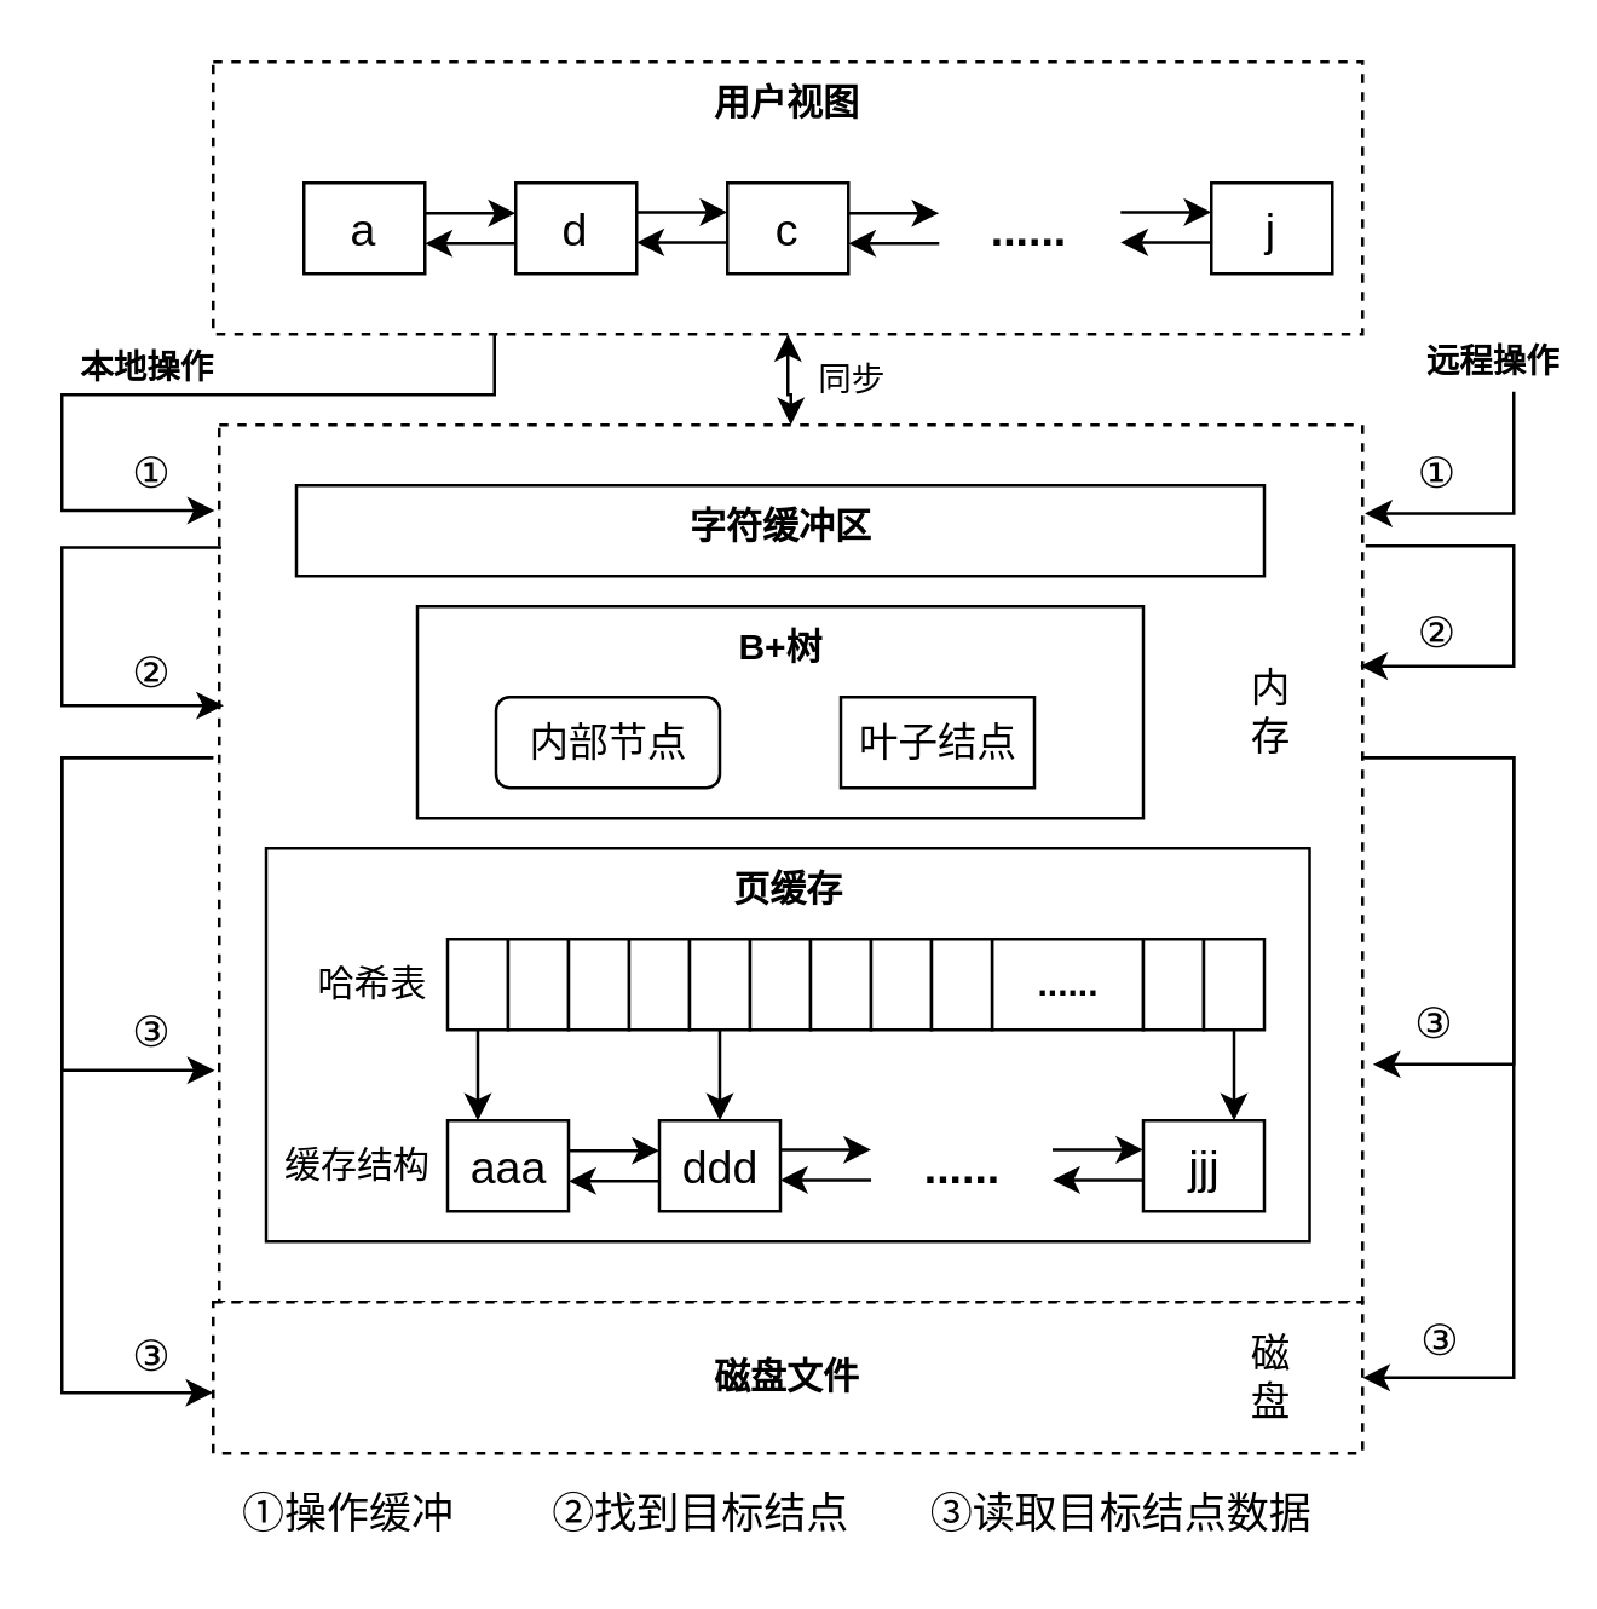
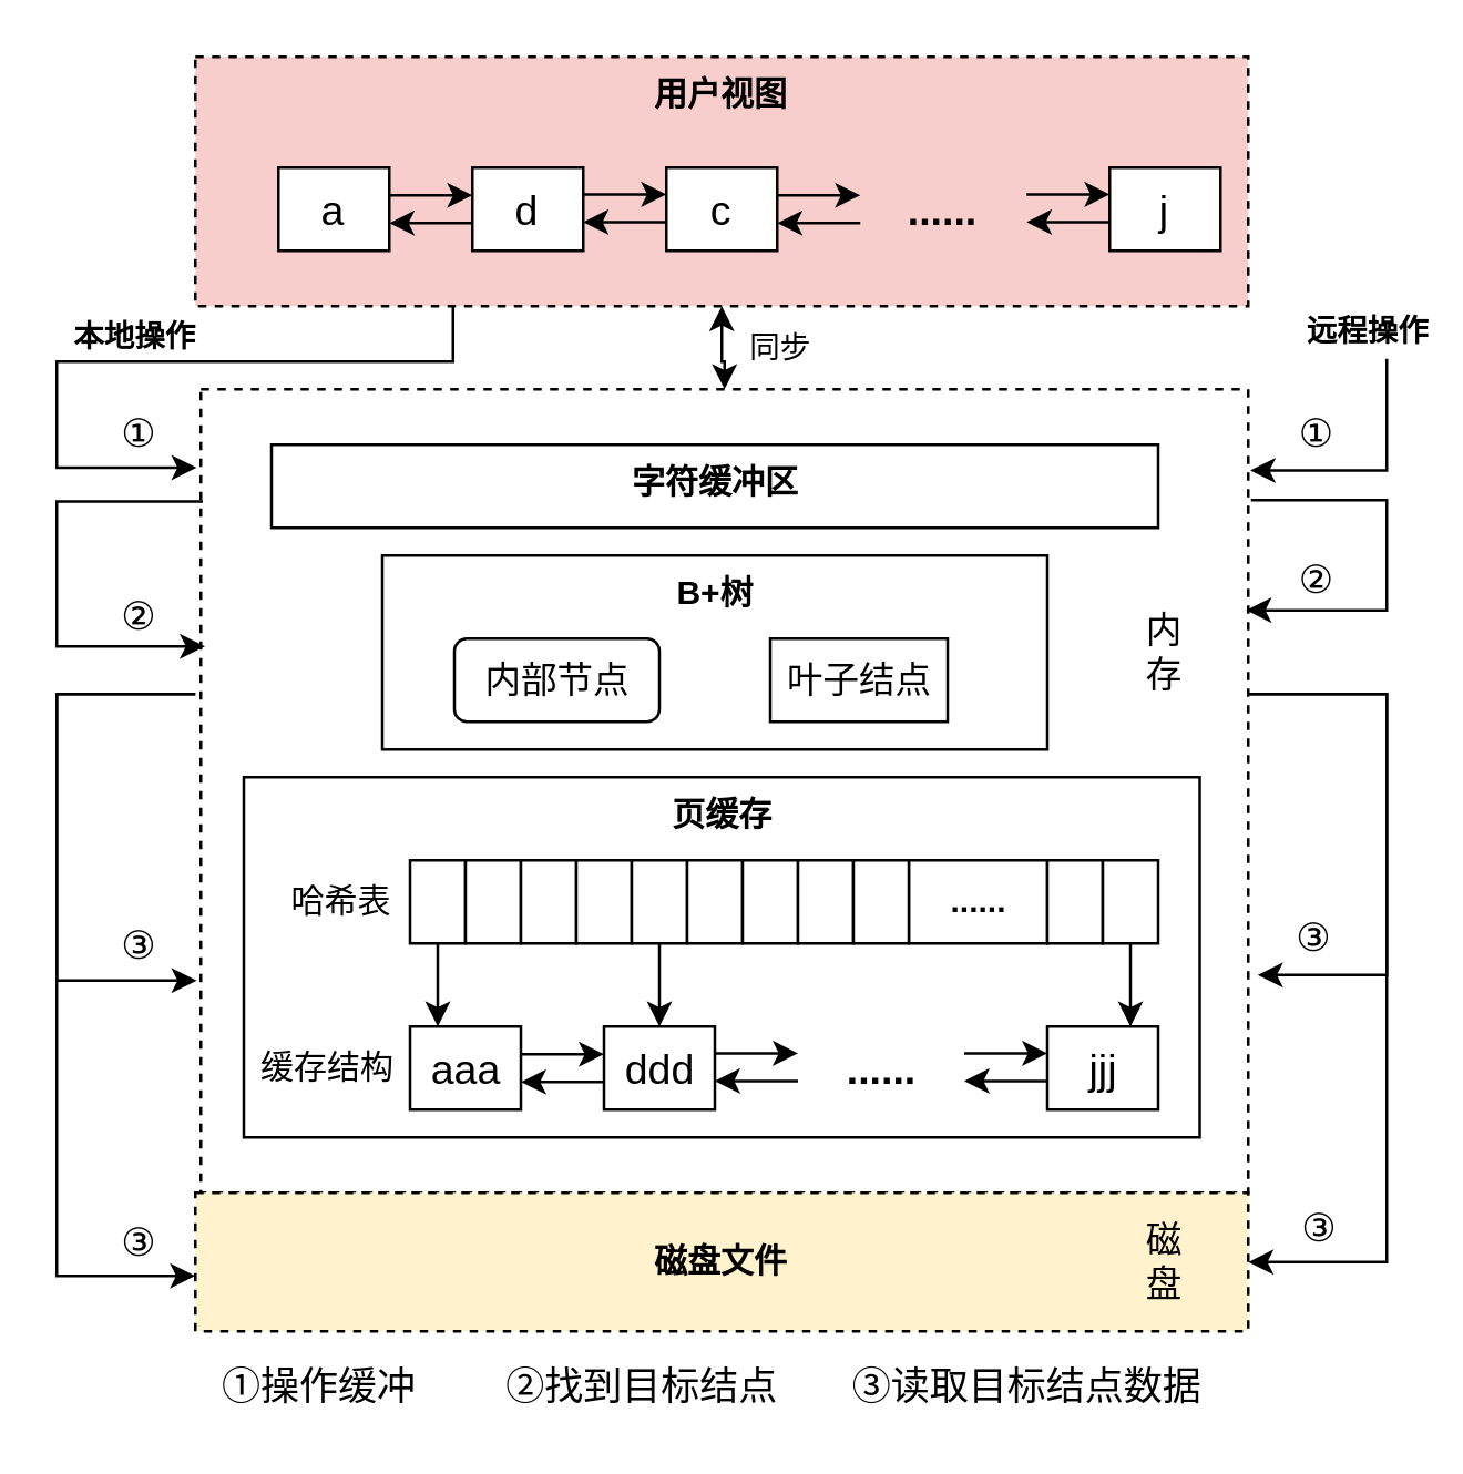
  <mxCell id="0" />
  <mxCell id="1" parent="0" />
  <mxCell id="2" value="" style="rounded=0;whiteSpace=wrap;html=1;dashed=1;verticalAlign=top;fontStyle=1" parent="1" vertex="1"><mxGeometry x="72" y="140" width="378" height="290" as="geometry" /></mxCell>
  <mxCell id="3" value="页缓存" style="rounded=0;whiteSpace=wrap;html=1;fontSize=12;fontStyle=1;verticalAlign=top;" parent="1" vertex="1"><mxGeometry x="87.5" y="280" width="345" height="130" as="geometry" /></mxCell>
  <mxCell id="4" style="edgeStyle=orthogonalEdgeStyle;rounded=0;orthogonalLoop=1;jettySize=auto;html=1;entryX=0.5;entryY=0;entryDx=0;entryDy=0;startArrow=classic;startFill=1;" parent="1" source="6" target="2" edge="1"><mxGeometry relative="1" as="geometry" /></mxCell>
  <mxCell id="5" value="同步" style="edgeLabel;html=1;align=center;verticalAlign=middle;resizable=0;points=[];" parent="4" vertex="1" connectable="0"><mxGeometry x="-0.109" y="2" relative="1" as="geometry"><mxPoint x="18" as="offset" /></mxGeometry></mxCell>
- <mxCell id="6" value="用户视图" style="rounded=0;whiteSpace=wrap;html=1;dashed=1;verticalAlign=top;fontStyle=1" parent="1" vertex="1"><mxGeometry x="70" y="20" width="380" height="90" as="geometry" /></mxCell>
+ <mxCell id="6" value="用户视图" style="rounded=0;whiteSpace=wrap;html=1;dashed=1;verticalAlign=top;fontStyle=1;fillColor=#f8cecc;" parent="1" vertex="1"><mxGeometry x="70" y="20" width="380" height="90" as="geometry" /></mxCell>
  <mxCell id="7" value="&lt;span style=&quot;font-weight: normal;&quot;&gt;a&lt;/span&gt;" style="rounded=0;whiteSpace=wrap;html=1;fontSize=15;fontStyle=1" parent="1" vertex="1"><mxGeometry x="100" y="60" width="40" height="30" as="geometry" /></mxCell>
  <mxCell id="8" value="d" style="rounded=0;whiteSpace=wrap;html=1;fontSize=15;fontStyle=0" parent="1" vertex="1"><mxGeometry x="170" y="60" width="40" height="30" as="geometry" /></mxCell>
  <mxCell id="9" value="j" style="rounded=0;whiteSpace=wrap;html=1;fontSize=15;fontStyle=0" parent="1" vertex="1"><mxGeometry x="400" y="60" width="40" height="30" as="geometry" /></mxCell>
  <mxCell id="10" value="" style="endArrow=classic;html=1;rounded=0;" parent="1" edge="1"><mxGeometry width="50" height="50" relative="1" as="geometry"><mxPoint x="140" y="70" as="sourcePoint" /><mxPoint x="170" y="70" as="targetPoint" /></mxGeometry></mxCell>
  <mxCell id="11" value="" style="endArrow=none;html=1;rounded=0;startArrow=classic;startFill=1;endFill=0;" parent="1" edge="1"><mxGeometry width="50" height="50" relative="1" as="geometry"><mxPoint x="140" y="80" as="sourcePoint" /><mxPoint x="170" y="80" as="targetPoint" /></mxGeometry></mxCell>
  <mxCell id="12" value="" style="endArrow=classic;html=1;rounded=0;" parent="1" edge="1"><mxGeometry width="50" height="50" relative="1" as="geometry"><mxPoint x="210" y="69.66" as="sourcePoint" /><mxPoint x="240" y="69.66" as="targetPoint" /></mxGeometry></mxCell>
  <mxCell id="13" value="" style="endArrow=none;html=1;rounded=0;startArrow=classic;startFill=1;endFill=0;" parent="1" edge="1"><mxGeometry width="50" height="50" relative="1" as="geometry"><mxPoint x="210" y="79.66" as="sourcePoint" /><mxPoint x="240" y="79.66" as="targetPoint" /></mxGeometry></mxCell>
  <mxCell id="14" value="&lt;b&gt;&lt;font style=&quot;font-size: 15px;&quot;&gt;......&lt;/font&gt;&lt;/b&gt;" style="text;html=1;align=center;verticalAlign=middle;whiteSpace=wrap;rounded=0;" parent="1" vertex="1"><mxGeometry x="310" y="60" width="60" height="30" as="geometry" /></mxCell>
  <mxCell id="15" value="" style="endArrow=classic;html=1;rounded=0;" parent="1" edge="1"><mxGeometry width="50" height="50" relative="1" as="geometry"><mxPoint x="370" y="69.66" as="sourcePoint" /><mxPoint x="400" y="69.66" as="targetPoint" /></mxGeometry></mxCell>
  <mxCell id="16" value="" style="endArrow=none;html=1;rounded=0;startArrow=classic;startFill=1;endFill=0;" parent="1" edge="1"><mxGeometry width="50" height="50" relative="1" as="geometry"><mxPoint x="370" y="79.66" as="sourcePoint" /><mxPoint x="400" y="79.66" as="targetPoint" /></mxGeometry></mxCell>
  <mxCell id="17" value="B+树" style="rounded=0;whiteSpace=wrap;html=1;fontSize=12;fontStyle=1;verticalAlign=top;" parent="1" vertex="1"><mxGeometry x="137.5" y="200" width="240" height="70" as="geometry" /></mxCell>
  <mxCell id="18" value="内部节点" style="whiteSpace=wrap;html=1;fontSize=13;fontStyle=0;rounded=1;" parent="1" vertex="1"><mxGeometry x="163.5" y="230" width="74" height="30" as="geometry" /></mxCell>
  <mxCell id="19" value="叶子结点" style="rounded=0;whiteSpace=wrap;html=1;fontSize=13;fontStyle=0" parent="1" vertex="1"><mxGeometry x="277.5" y="230" width="64" height="30" as="geometry" /></mxCell>
  <mxCell id="20" style="edgeStyle=orthogonalEdgeStyle;rounded=0;orthogonalLoop=1;jettySize=auto;html=1;entryX=0.25;entryY=0;entryDx=0;entryDy=0;" parent="1" source="21" target="35" edge="1"><mxGeometry relative="1" as="geometry" /></mxCell>
  <mxCell id="21" value="" style="rounded=0;whiteSpace=wrap;html=1;" parent="1" vertex="1"><mxGeometry x="147.5" y="310" width="20" height="30" as="geometry" /></mxCell>
  <mxCell id="22" value="" style="rounded=0;whiteSpace=wrap;html=1;" parent="1" vertex="1"><mxGeometry x="167.5" y="310" width="20" height="30" as="geometry" /></mxCell>
  <mxCell id="23" value="" style="rounded=0;whiteSpace=wrap;html=1;" parent="1" vertex="1"><mxGeometry x="187.5" y="310" width="20" height="30" as="geometry" /></mxCell>
  <mxCell id="24" value="" style="rounded=0;whiteSpace=wrap;html=1;" parent="1" vertex="1"><mxGeometry x="207.5" y="310" width="20" height="30" as="geometry" /></mxCell>
  <mxCell id="25" style="edgeStyle=orthogonalEdgeStyle;rounded=0;orthogonalLoop=1;jettySize=auto;html=1;exitX=0.5;exitY=1;exitDx=0;exitDy=0;" parent="1" source="26" target="36" edge="1"><mxGeometry relative="1" as="geometry" /></mxCell>
  <mxCell id="26" value="" style="rounded=0;whiteSpace=wrap;html=1;" parent="1" vertex="1"><mxGeometry x="227.5" y="310" width="20" height="30" as="geometry" /></mxCell>
  <mxCell id="27" value="" style="rounded=0;whiteSpace=wrap;html=1;" parent="1" vertex="1"><mxGeometry x="247.5" y="310" width="20" height="30" as="geometry" /></mxCell>
  <mxCell id="28" value="&lt;b&gt;......&lt;/b&gt;" style="rounded=0;whiteSpace=wrap;html=1;" parent="1" vertex="1"><mxGeometry x="327.5" y="310" width="50" height="30" as="geometry" /></mxCell>
  <mxCell id="29" value="" style="rounded=0;whiteSpace=wrap;html=1;" parent="1" vertex="1"><mxGeometry x="377.5" y="310" width="20" height="30" as="geometry" /></mxCell>
  <mxCell id="30" style="edgeStyle=orthogonalEdgeStyle;rounded=0;orthogonalLoop=1;jettySize=auto;html=1;exitX=0.5;exitY=1;exitDx=0;exitDy=0;entryX=0.75;entryY=0;entryDx=0;entryDy=0;" parent="1" source="31" target="37" edge="1"><mxGeometry relative="1" as="geometry" /></mxCell>
  <mxCell id="31" value="" style="rounded=0;whiteSpace=wrap;html=1;" parent="1" vertex="1"><mxGeometry x="397.5" y="310" width="20" height="30" as="geometry" /></mxCell>
  <mxCell id="32" value="" style="rounded=0;whiteSpace=wrap;html=1;" parent="1" vertex="1"><mxGeometry x="267.5" y="310" width="20" height="30" as="geometry" /></mxCell>
  <mxCell id="33" value="" style="rounded=0;whiteSpace=wrap;html=1;" parent="1" vertex="1"><mxGeometry x="287.5" y="310" width="20" height="30" as="geometry" /></mxCell>
  <mxCell id="34" value="" style="rounded=0;whiteSpace=wrap;html=1;" parent="1" vertex="1"><mxGeometry x="307.5" y="310" width="20" height="30" as="geometry" /></mxCell>
  <mxCell id="35" value="aaa" style="rounded=0;whiteSpace=wrap;html=1;fontSize=15;fontStyle=0" parent="1" vertex="1"><mxGeometry x="147.5" y="370" width="40" height="30" as="geometry" /></mxCell>
  <mxCell id="36" value="ddd" style="rounded=0;whiteSpace=wrap;html=1;fontSize=15;fontStyle=0" parent="1" vertex="1"><mxGeometry x="217.5" y="370" width="40" height="30" as="geometry" /></mxCell>
  <mxCell id="37" value="jjj" style="rounded=0;whiteSpace=wrap;html=1;fontSize=15;fontStyle=0" parent="1" vertex="1"><mxGeometry x="377.5" y="370" width="40" height="30" as="geometry" /></mxCell>
  <mxCell id="38" value="" style="endArrow=classic;html=1;rounded=0;" parent="1" edge="1"><mxGeometry width="50" height="50" relative="1" as="geometry"><mxPoint x="187.5" y="380" as="sourcePoint" /><mxPoint x="217.5" y="380" as="targetPoint" /></mxGeometry></mxCell>
  <mxCell id="39" value="" style="endArrow=none;html=1;rounded=0;startArrow=classic;startFill=1;endFill=0;" parent="1" edge="1"><mxGeometry width="50" height="50" relative="1" as="geometry"><mxPoint x="187.5" y="390" as="sourcePoint" /><mxPoint x="217.5" y="390" as="targetPoint" /></mxGeometry></mxCell>
  <mxCell id="40" value="" style="endArrow=classic;html=1;rounded=0;" parent="1" edge="1"><mxGeometry width="50" height="50" relative="1" as="geometry"><mxPoint x="257.5" y="379.66" as="sourcePoint" /><mxPoint x="287.5" y="379.66" as="targetPoint" /></mxGeometry></mxCell>
  <mxCell id="41" value="" style="endArrow=none;html=1;rounded=0;startArrow=classic;startFill=1;endFill=0;" parent="1" edge="1"><mxGeometry width="50" height="50" relative="1" as="geometry"><mxPoint x="257.5" y="389.66" as="sourcePoint" /><mxPoint x="287.5" y="389.66" as="targetPoint" /></mxGeometry></mxCell>
  <mxCell id="42" value="&lt;b&gt;&lt;font style=&quot;font-size: 15px;&quot;&gt;......&lt;/font&gt;&lt;/b&gt;" style="text;html=1;align=center;verticalAlign=middle;whiteSpace=wrap;rounded=0;" parent="1" vertex="1"><mxGeometry x="287.5" y="370" width="60" height="30" as="geometry" /></mxCell>
  <mxCell id="43" value="" style="endArrow=classic;html=1;rounded=0;" parent="1" edge="1"><mxGeometry width="50" height="50" relative="1" as="geometry"><mxPoint x="347.5" y="379.66" as="sourcePoint" /><mxPoint x="377.5" y="379.66" as="targetPoint" /></mxGeometry></mxCell>
  <mxCell id="44" value="" style="endArrow=none;html=1;rounded=0;startArrow=classic;startFill=1;endFill=0;" parent="1" edge="1"><mxGeometry width="50" height="50" relative="1" as="geometry"><mxPoint x="347.5" y="389.66" as="sourcePoint" /><mxPoint x="377.5" y="389.66" as="targetPoint" /></mxGeometry></mxCell>
- <mxCell id="45" value="磁盘文件" style="rounded=0;whiteSpace=wrap;html=1;dashed=1;verticalAlign=middle;fontStyle=1" parent="1" vertex="1"><mxGeometry x="70" y="430" width="380" height="50" as="geometry" /></mxCell>
+ <mxCell id="45" value="磁盘文件" style="rounded=0;whiteSpace=wrap;html=1;dashed=1;verticalAlign=middle;fontStyle=1;fillColor=#fff2cc;" parent="1" vertex="1"><mxGeometry x="70" y="430" width="380" height="50" as="geometry" /></mxCell>
  <mxCell id="46" value="哈希表" style="text;html=1;align=center;verticalAlign=middle;whiteSpace=wrap;rounded=0;" parent="1" vertex="1"><mxGeometry x="92.5" y="310" width="60" height="30" as="geometry" /></mxCell>
  <mxCell id="47" value="缓存结构" style="text;html=1;align=center;verticalAlign=middle;whiteSpace=wrap;rounded=0;" parent="1" vertex="1"><mxGeometry x="87.5" y="370" width="60" height="30" as="geometry" /></mxCell>
  <mxCell id="48" value="c" style="rounded=0;whiteSpace=wrap;html=1;fontSize=15;fontStyle=0" parent="1" vertex="1"><mxGeometry x="240" y="60" width="40" height="30" as="geometry" /></mxCell>
  <mxCell id="49" value="" style="endArrow=classic;html=1;rounded=0;" parent="1" edge="1"><mxGeometry width="50" height="50" relative="1" as="geometry"><mxPoint x="280" y="70" as="sourcePoint" /><mxPoint x="310" y="70" as="targetPoint" /></mxGeometry></mxCell>
  <mxCell id="50" value="" style="endArrow=none;html=1;rounded=0;startArrow=classic;startFill=1;endFill=0;" parent="1" edge="1"><mxGeometry width="50" height="50" relative="1" as="geometry"><mxPoint x="280" y="80" as="sourcePoint" /><mxPoint x="310" y="80" as="targetPoint" /></mxGeometry></mxCell>
  <mxCell id="51" value="①" style="text;html=1;align=center;verticalAlign=middle;whiteSpace=wrap;rounded=0;fontSize=14;fontStyle=0" parent="1" vertex="1"><mxGeometry x="20" y="141" width="60" height="30" as="geometry" /></mxCell>
  <mxCell id="52" value="③" style="text;html=1;align=center;verticalAlign=middle;whiteSpace=wrap;rounded=0;fontSize=14;fontStyle=0" parent="1" vertex="1"><mxGeometry x="20" y="326" width="60" height="30" as="geometry" /></mxCell>
  <mxCell id="53" value="远程操作" style="edgeLabel;html=1;align=center;verticalAlign=middle;resizable=0;points=[];fontStyle=1" parent="1" vertex="1" connectable="0"><mxGeometry x="490.003" y="120.004" as="geometry"><mxPoint x="2" y="-2" as="offset" /></mxGeometry></mxCell>
  <mxCell id="54" value="字符缓冲区" style="rounded=0;whiteSpace=wrap;html=1;fontSize=12;fontStyle=1;verticalAlign=top;" parent="1" vertex="1"><mxGeometry x="97.5" y="160" width="320" height="30" as="geometry" /></mxCell>
  <mxCell id="55" style="edgeStyle=orthogonalEdgeStyle;rounded=0;orthogonalLoop=1;jettySize=auto;html=1;entryX=0;entryY=0.132;entryDx=0;entryDy=0;entryPerimeter=0;" parent="1" edge="1"><mxGeometry relative="1" as="geometry"><mxPoint x="163" y="110" as="sourcePoint" /><mxPoint x="70.5" y="168.28" as="targetPoint" /><Array as="points"><mxPoint x="163" y="130" /><mxPoint x="20" y="130" /><mxPoint x="20" y="168" /></Array></mxGeometry></mxCell>
  <mxCell id="56" value="本地操作" style="edgeLabel;html=1;align=center;verticalAlign=middle;resizable=0;points=[];fontStyle=1" parent="55" vertex="1" connectable="0"><mxGeometry x="0.148" y="-1" relative="1" as="geometry"><mxPoint x="9" y="-9" as="offset" /></mxGeometry></mxCell>
  <mxCell id="57" value="" style="endArrow=classic;html=1;rounded=0;edgeStyle=orthogonalEdgeStyle;entryX=0.004;entryY=0.32;entryDx=0;entryDy=0;entryPerimeter=0;" parent="1" target="2" edge="1"><mxGeometry width="50" height="50" relative="1" as="geometry"><mxPoint x="72.68" y="180.5" as="sourcePoint" /><mxPoint x="77.356" y="279" as="targetPoint" /><Array as="points"><mxPoint x="20" y="180" /><mxPoint x="20" y="233" /></Array></mxGeometry></mxCell>
  <mxCell id="58" value="②" style="text;html=1;align=center;verticalAlign=middle;whiteSpace=wrap;rounded=0;fontSize=14;fontStyle=0" parent="1" vertex="1"><mxGeometry x="20" y="207" width="60" height="30" as="geometry" /></mxCell>
  <mxCell id="59" value="" style="endArrow=classic;html=1;rounded=0;edgeStyle=orthogonalEdgeStyle;entryX=-0.004;entryY=0.736;entryDx=0;entryDy=0;entryPerimeter=0;" parent="1" target="2" edge="1"><mxGeometry width="50" height="50" relative="1" as="geometry"><mxPoint x="70" y="250" as="sourcePoint" /><mxPoint x="19.48" y="319.52" as="targetPoint" /><Array as="points"><mxPoint x="20" y="250" /><mxPoint x="20" y="353" /></Array></mxGeometry></mxCell>
  <mxCell id="60" value="" style="endArrow=classic;html=1;rounded=0;edgeStyle=orthogonalEdgeStyle;entryX=-0.004;entryY=0.736;entryDx=0;entryDy=0;entryPerimeter=0;" parent="1" edge="1"><mxGeometry width="50" height="50" relative="1" as="geometry"><mxPoint x="70" y="250" as="sourcePoint" /><mxPoint x="70" y="459.97" as="targetPoint" /><Array as="points"><mxPoint x="70" y="250" /><mxPoint x="20" y="250" /><mxPoint x="20" y="460" /></Array></mxGeometry></mxCell>
  <mxCell id="61" value="③" style="text;html=1;align=center;verticalAlign=middle;whiteSpace=wrap;rounded=0;fontSize=14;fontStyle=0" parent="1" vertex="1"><mxGeometry x="20" y="433" width="60" height="30" as="geometry" /></mxCell>
  <mxCell id="62" value="" style="endArrow=classic;html=1;rounded=0;entryX=1.002;entryY=0.101;entryDx=0;entryDy=0;entryPerimeter=0;edgeStyle=orthogonalEdgeStyle;" parent="1" target="2" edge="1"><mxGeometry width="50" height="50" relative="1" as="geometry"><mxPoint x="500" y="130" as="sourcePoint" /><mxPoint x="470.064" y="171" as="targetPoint" /><Array as="points"><mxPoint x="500" y="129" /><mxPoint x="500" y="169" /></Array></mxGeometry></mxCell>
  <mxCell id="63" value="①" style="text;html=1;align=center;verticalAlign=middle;whiteSpace=wrap;rounded=0;fontSize=14;fontStyle=0" parent="1" vertex="1"><mxGeometry x="450" y="141" width="50" height="30" as="geometry" /></mxCell>
  <mxCell id="64" value="②" style="text;html=1;align=center;verticalAlign=middle;whiteSpace=wrap;rounded=0;fontSize=14;fontStyle=0" parent="1" vertex="1"><mxGeometry x="445" y="194" width="60" height="30" as="geometry" /></mxCell>
  <mxCell id="65" value="" style="endArrow=classic;html=1;rounded=0;edgeStyle=orthogonalEdgeStyle;entryX=0.998;entryY=0.275;entryDx=0;entryDy=0;entryPerimeter=0;" parent="1" target="2" edge="1"><mxGeometry width="50" height="50" relative="1" as="geometry"><mxPoint x="451" y="180" as="sourcePoint" /><mxPoint x="537.02" y="250.23" as="targetPoint" /><Array as="points"><mxPoint x="500" y="180" /><mxPoint x="500" y="220" /></Array></mxGeometry></mxCell>
  <mxCell id="66" value="" style="endArrow=classic;html=1;rounded=0;edgeStyle=orthogonalEdgeStyle;entryX=1;entryY=0.5;entryDx=0;entryDy=0;" parent="1" target="45" edge="1"><mxGeometry width="50" height="50" relative="1" as="geometry"><mxPoint x="450" y="250" as="sourcePoint" /><mxPoint x="455" y="460" as="targetPoint" /><Array as="points"><mxPoint x="500" y="250" /><mxPoint x="500" y="455" /></Array></mxGeometry></mxCell>
  <mxCell id="67" value="③" style="text;html=1;align=center;verticalAlign=middle;whiteSpace=wrap;rounded=0;fontSize=14;fontStyle=0" parent="1" vertex="1"><mxGeometry x="446" y="428" width="60" height="30" as="geometry" /></mxCell>
  <mxCell id="68" value="" style="endArrow=classic;html=1;rounded=0;edgeStyle=orthogonalEdgeStyle;entryX=1.009;entryY=0.729;entryDx=0;entryDy=0;entryPerimeter=0;" parent="1" target="2" edge="1"><mxGeometry width="50" height="50" relative="1" as="geometry"><mxPoint x="450.74" y="250" as="sourcePoint" /><mxPoint x="500.74" y="360" as="targetPoint" /><Array as="points"><mxPoint x="500" y="250" /><mxPoint x="500" y="351" /></Array></mxGeometry></mxCell>
  <mxCell id="69" value="③" style="text;html=1;align=center;verticalAlign=middle;whiteSpace=wrap;rounded=0;fontSize=14;fontStyle=0" parent="1" vertex="1"><mxGeometry x="444" y="323" width="60" height="30" as="geometry" /></mxCell>
  <mxCell id="70" value="①操作缓冲" style="text;html=1;align=center;verticalAlign=middle;whiteSpace=wrap;rounded=0;fontSize=14;fontStyle=0" parent="1" vertex="1"><mxGeometry x="70" y="490" width="90" height="20" as="geometry" /></mxCell>
  <mxCell id="71" value="②找到目标结点" style="text;html=1;align=center;verticalAlign=middle;whiteSpace=wrap;rounded=0;fontSize=14;fontStyle=0" parent="1" vertex="1"><mxGeometry x="175" y="490" width="112.5" height="20" as="geometry" /></mxCell>
  <mxCell id="72" value="③读取目标结点数据" style="text;html=1;align=center;verticalAlign=middle;whiteSpace=wrap;rounded=0;fontSize=14;fontStyle=0" parent="1" vertex="1"><mxGeometry x="291.25" y="490" width="158.75" height="20" as="geometry" /></mxCell>
  <mxCell id="73" value="内&lt;div style=&quot;font-size: 13px;&quot;&gt;存&lt;/div&gt;" style="text;html=1;align=center;verticalAlign=middle;whiteSpace=wrap;rounded=0;fontSize=13;" vertex="1" parent="1"><mxGeometry x="390" y="220" width="60" height="30" as="geometry" /></mxCell>
  <mxCell id="74" value="磁&lt;div style=&quot;font-size: 13px;&quot;&gt;盘&lt;/div&gt;" style="text;html=1;align=center;verticalAlign=middle;whiteSpace=wrap;rounded=0;fontSize=13;" vertex="1" parent="1"><mxGeometry x="390" y="440" width="60" height="30" as="geometry" /></mxCell>
